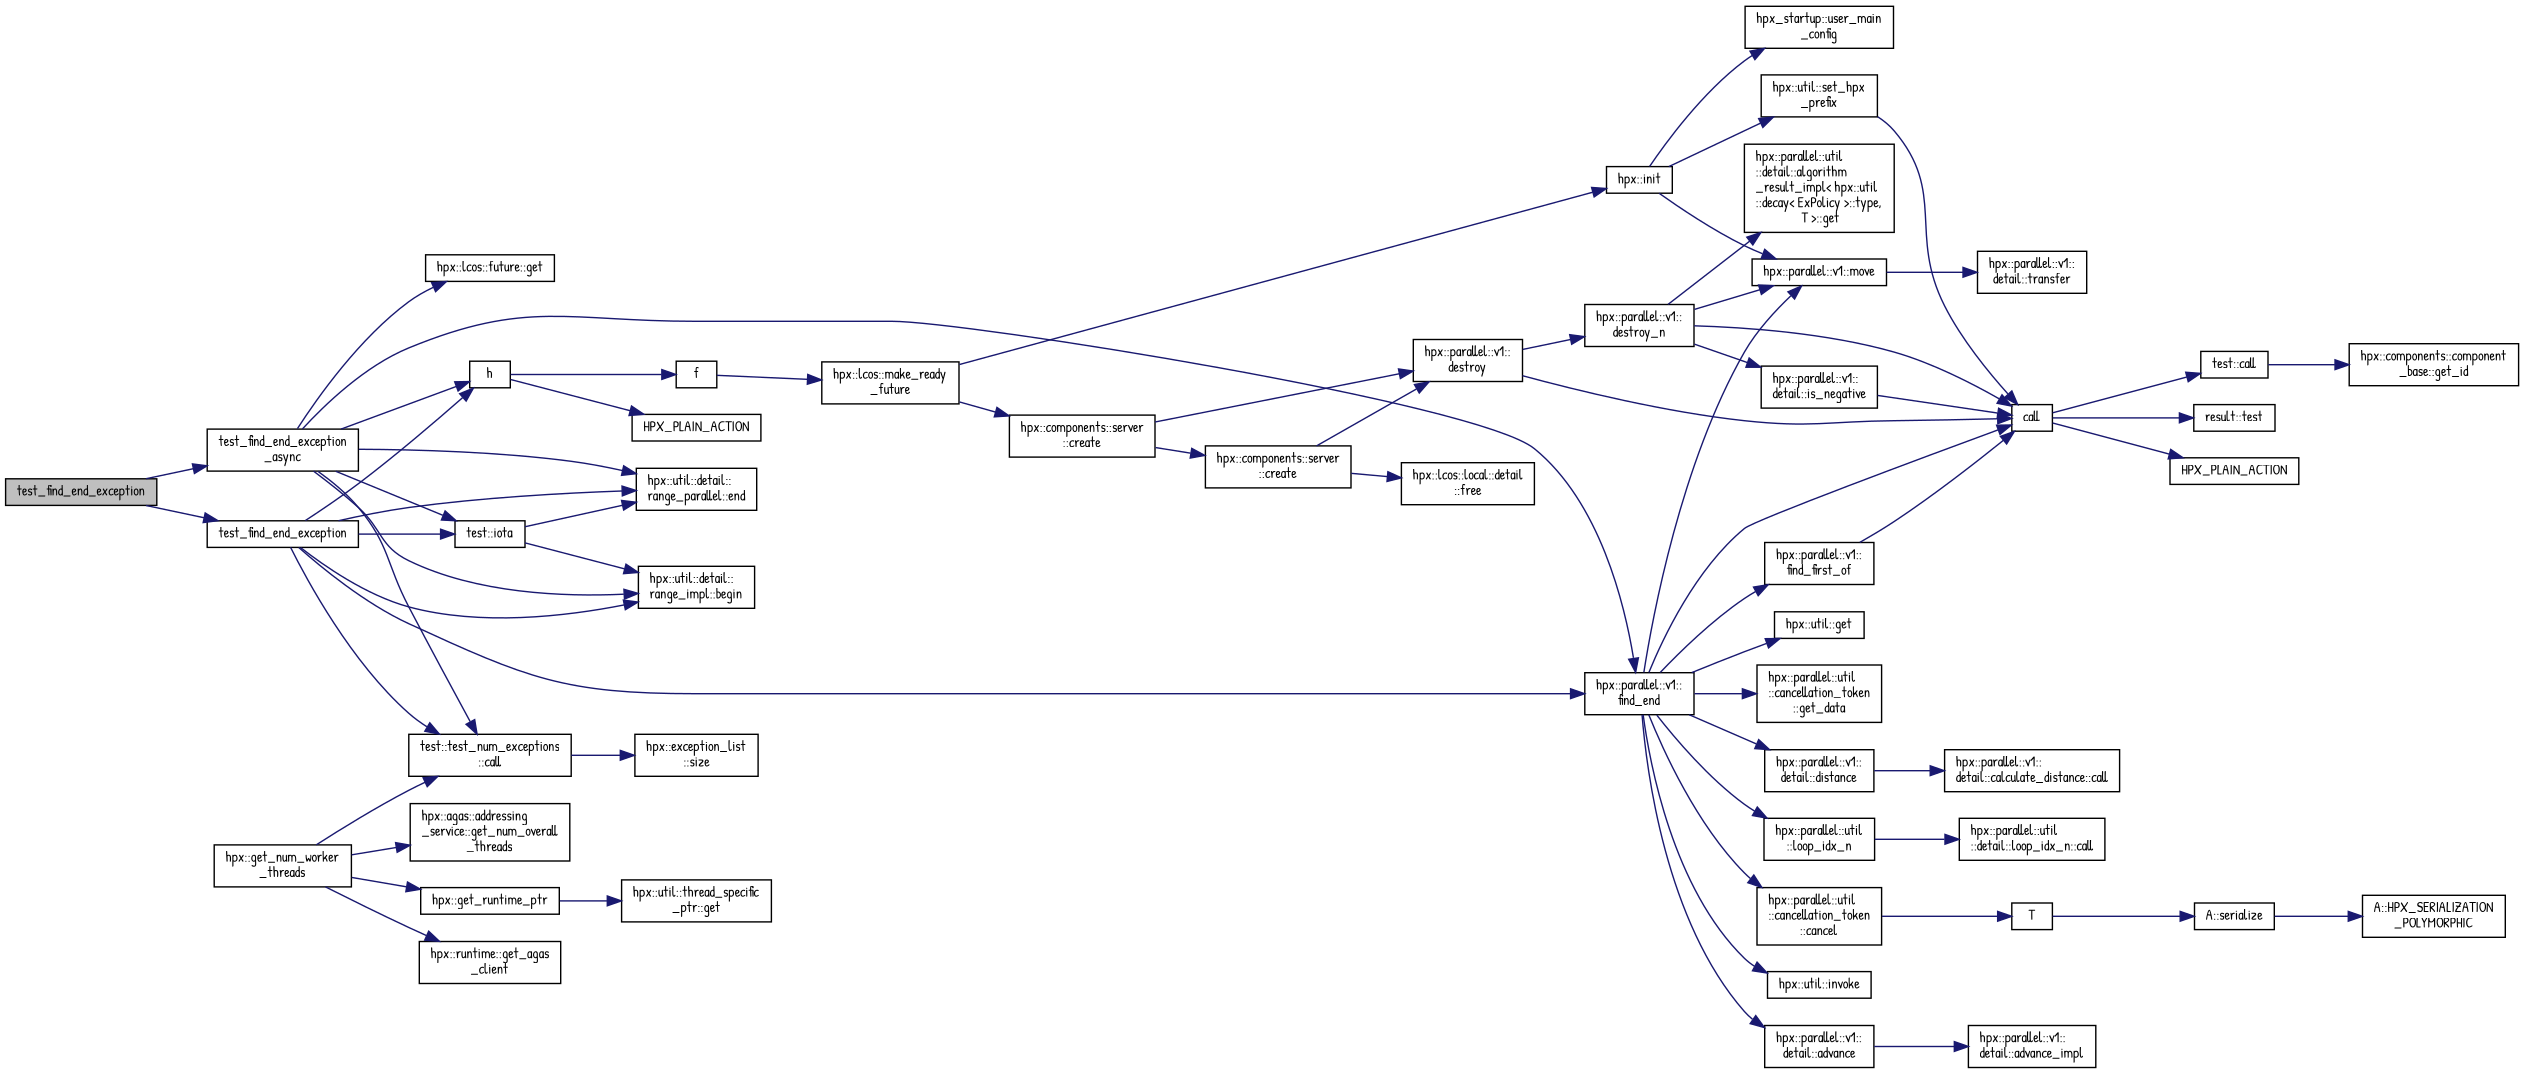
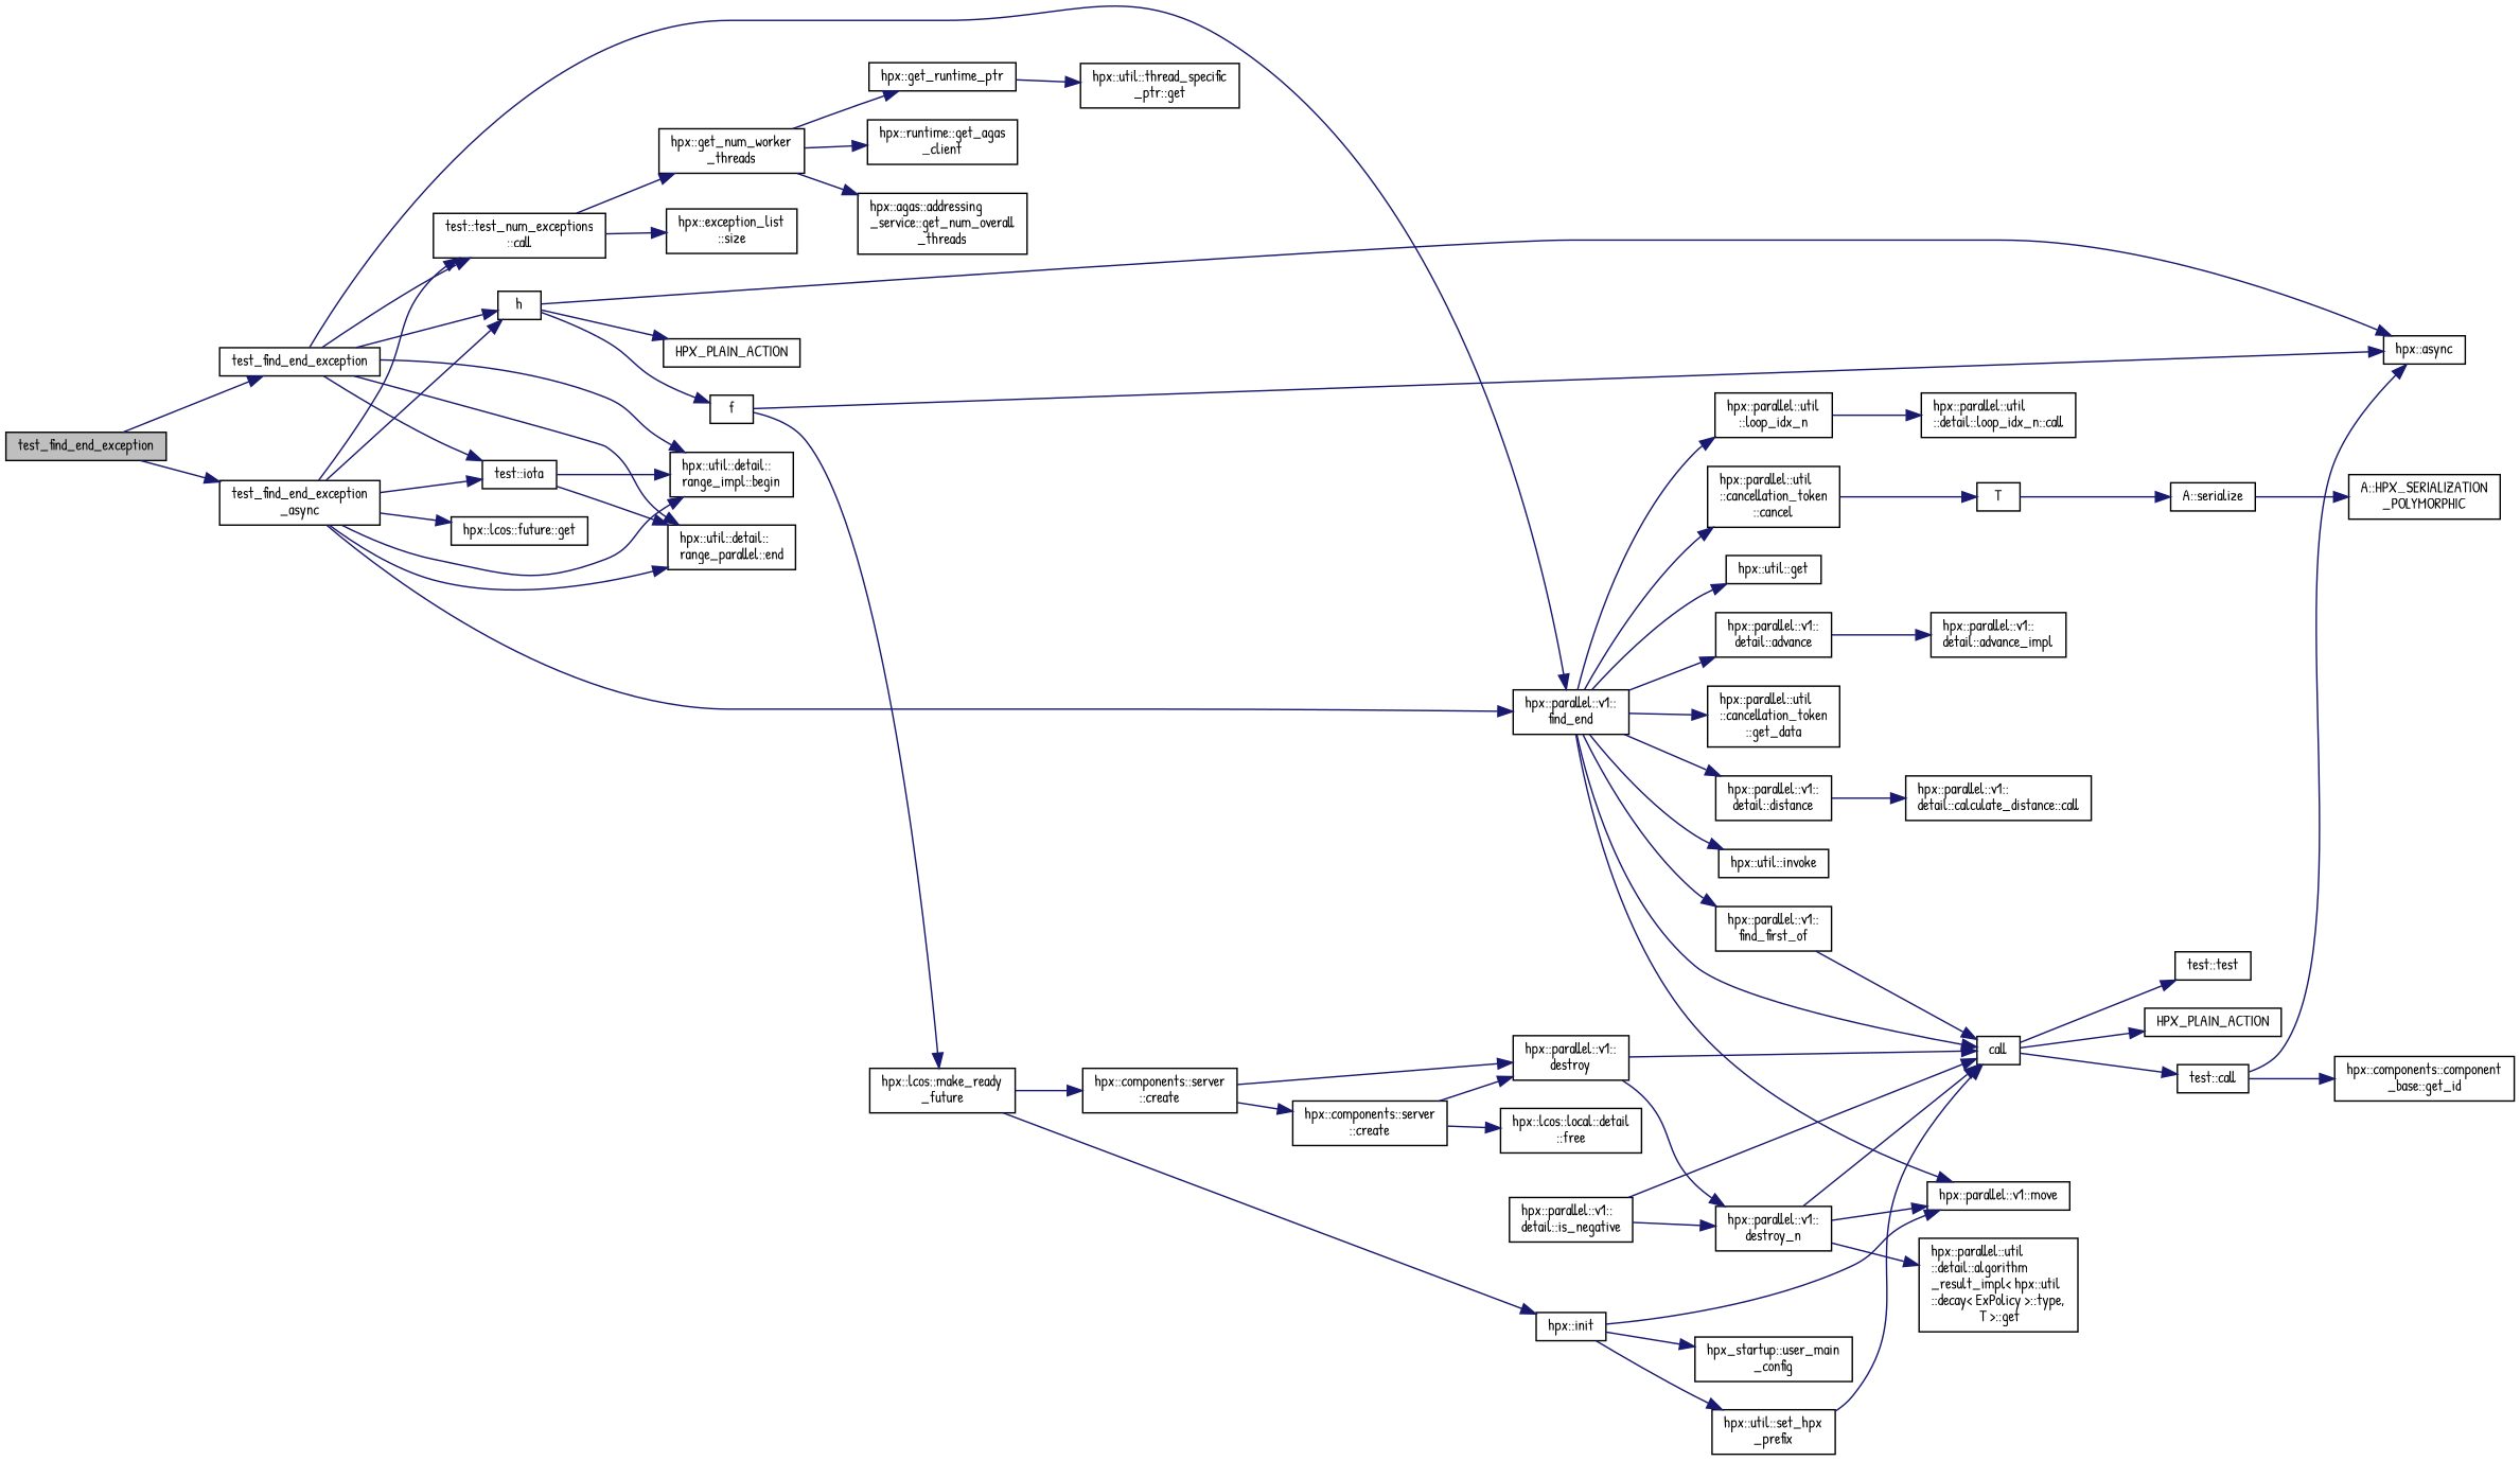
  digraph {
    fontname="Patrick Hand"
    rankdir=LR
    node [color=black fillcolor=white fontname="Patrick Hand" fontsize=10 shape=record style=filled]
    edge [color=midnightblue fontname="Patrick Hand" fontsize=10 labelfontname=Helvetica labelfontsize=10 style=solid]
    n1 [fillcolor=grey75 fontcolor=black height=0.2 label=test_find_end_exception width=0.4]
    n2 [height=0.2 label=test_find_end_exception width=0.4]
    n3 [height=0.2 label="test_find_end_exception\l_async" width=0.4]
    n4 [height=0.2 label="test::iota" width=0.4]
    n5 [height=0.2 label="hpx::util::detail::\lrange_impl::begin" width=0.4]
    n6 [height=0.2 label="hpx::util::detail::\lrange_parallel::end" width=0.4]
    n7 [height=0.2 label=h width=0.4]
    n8 [height=0.2 label="hpx::parallel::v1::\lfind_end" width=0.4]
    n9 [height=0.2 label="test::test_num_exceptions\l::call" width=0.4]
    n10 [height=0.2 label="hpx::lcos::future::get" width=0.4]
+   n11 [height=0.2 label="hpx::async" width=0.4]
    n12 [height=0.2 label=f width=0.4]
    n13 [height=0.2 label=HPX_PLAIN_ACTION width=0.4]
    n14 [height=0.2 label=call width=0.4]
    n15 [height=0.2 label="hpx::parallel::v1::move" width=0.4]
    n16 [height=0.2 label="hpx::parallel::v1::\lfind_first_of" width=0.4]
    n17 [height=0.2 label="hpx::util::invoke" width=0.4]
    n18 [height=0.2 label="hpx::parallel::v1::\ldetail::distance" width=0.4]
    n19 [height=0.2 label="hpx::util::get" width=0.4]
    n20 [height=0.2 label="hpx::parallel::util\l::loop_idx_n" width=0.4]
    n21 [height=0.2 label="hpx::parallel::util\l::cancellation_token\l::cancel" width=0.4]
    n22 [height=0.2 label="hpx::parallel::util\l::cancellation_token\l::get_data" width=0.4]
    n23 [height=0.2 label="hpx::parallel::v1::\ldetail::advance" width=0.4]
    n24 [height=0.2 label="hpx::exception_list\l::size" width=0.4]
    n25 [height=0.2 label="hpx::get_num_worker\l_threads" width=0.4]
    n26 [height=0.2 label="hpx::lcos::make_ready\l_future" width=0.4]
-   n27 [height=0.2 label="result::test" width=0.4]
+   n27 [height=0.2 label="test::test" width=0.4]
    n28 [height=0.2 label=HPX_PLAIN_ACTION width=0.4]
    n29 [height=0.2 label="test::call" width=0.4]
    n30 [height=0.2 label="hpx::components::component\l_base::get_id" width=0.4]
    n31 [height=0.2 label="hpx::init" width=0.4]
    n32 [height=0.2 label="hpx::components::server\l::create" width=0.4]
    n33 [height=0.2 label="hpx::util::set_hpx\l_prefix" width=0.4]
    n34 [height=0.2 label="hpx_startup::user_main\l_config" width=0.4]
-   n35 [height=0.2 label="hpx::parallel::v1::\ldetail::transfer" width=0.4]
    n36 [height=0.2 label="hpx::components::server\l::create" width=0.4]
    n37 [height=0.2 label="hpx::parallel::v1::\ldestroy" width=0.4]
    n38 [height=0.2 label="hpx::lcos::local::detail\l::free" width=0.4]
    n39 [height=0.2 label="hpx::parallel::v1::\ldestroy_n" width=0.4]
    n40 [height=0.2 label="hpx::parallel::v1::\ldetail::is_negative" width=0.4]
    n41 [height=0.2 label="hpx::parallel::util\l::detail::algorithm\l_result_impl\< hpx::util\l::decay\< ExPolicy \>::type,\l T \>::get" width=0.4]
    n42 [height=0.2 label="hpx::parallel::v1::\ldetail::calculate_distance::call" width=0.4]
    n43 [height=0.2 label="hpx::parallel::util\l::detail::loop_idx_n::call" width=0.4]
    n44 [height=0.2 label=T width=0.4]
    n45 [height=0.2 label="hpx::parallel::v1::\ldetail::advance_impl" width=0.4]
    n46 [height=0.2 label="A::serialize" width=0.4]
    n47 [height=0.2 label="A::HPX_SERIALIZATION\l_POLYMORPHIC" width=0.4]
    n48 [height=0.2 label="hpx::get_runtime_ptr" width=0.4]
    n49 [height=0.2 label="hpx::runtime::get_agas\l_client" width=0.4]
    n50 [height=0.2 label="hpx::agas::addressing\l_service::get_num_overall\l_threads" width=0.4]
    n51 [height=0.2 label="hpx::util::thread_specific\l_ptr::get" width=0.4]
    n1 -> n2
    n1 -> n3
    n2 -> n4
    n2 -> n5
    n2 -> n6
    n2 -> n7
    n2 -> n8
    n2 -> n9
    n3 -> n4
    n3 -> n5
    n3 -> n6
    n3 -> n7
    n3 -> n8
    n3 -> n9
    n3 -> n10
    n4 -> n5
    n4 -> n6
+   n7 -> n11
    n7 -> n12
    n7 -> n13
    n8 -> n14
    n8 -> n15
    n8 -> n16
    n8 -> n17
    n8 -> n18
    n8 -> n19
    n8 -> n20
    n8 -> n21
    n8 -> n22
    n8 -> n23
    n9 -> n24
-   n25 -> n9
+   n9 -> n25
+   n12 -> n11
    n12 -> n26
    n14 -> n27
    n14 -> n28
    n14 -> n29
-   n15 -> n35
    n16 -> n14
    n18 -> n42
    n20 -> n43
    n21 -> n44
    n23 -> n45
    n25 -> n48
    n25 -> n49
    n25 -> n50
    n26 -> n31
    n26 -> n32
+   n29 -> n11
    n29 -> n30
    n31 -> n15
    n31 -> n33
    n31 -> n34
    n32 -> n36
    n32 -> n37
    n33 -> n14
    n36 -> n37
    n36 -> n38
    n37 -> n14
    n37 -> n39
    n39 -> n14
    n39 -> n15
-   n39 -> n40
+   n40 -> n39
    n39 -> n41
    n40 -> n14
    n44 -> n46
    n46 -> n47
    n48 -> n51
  }
